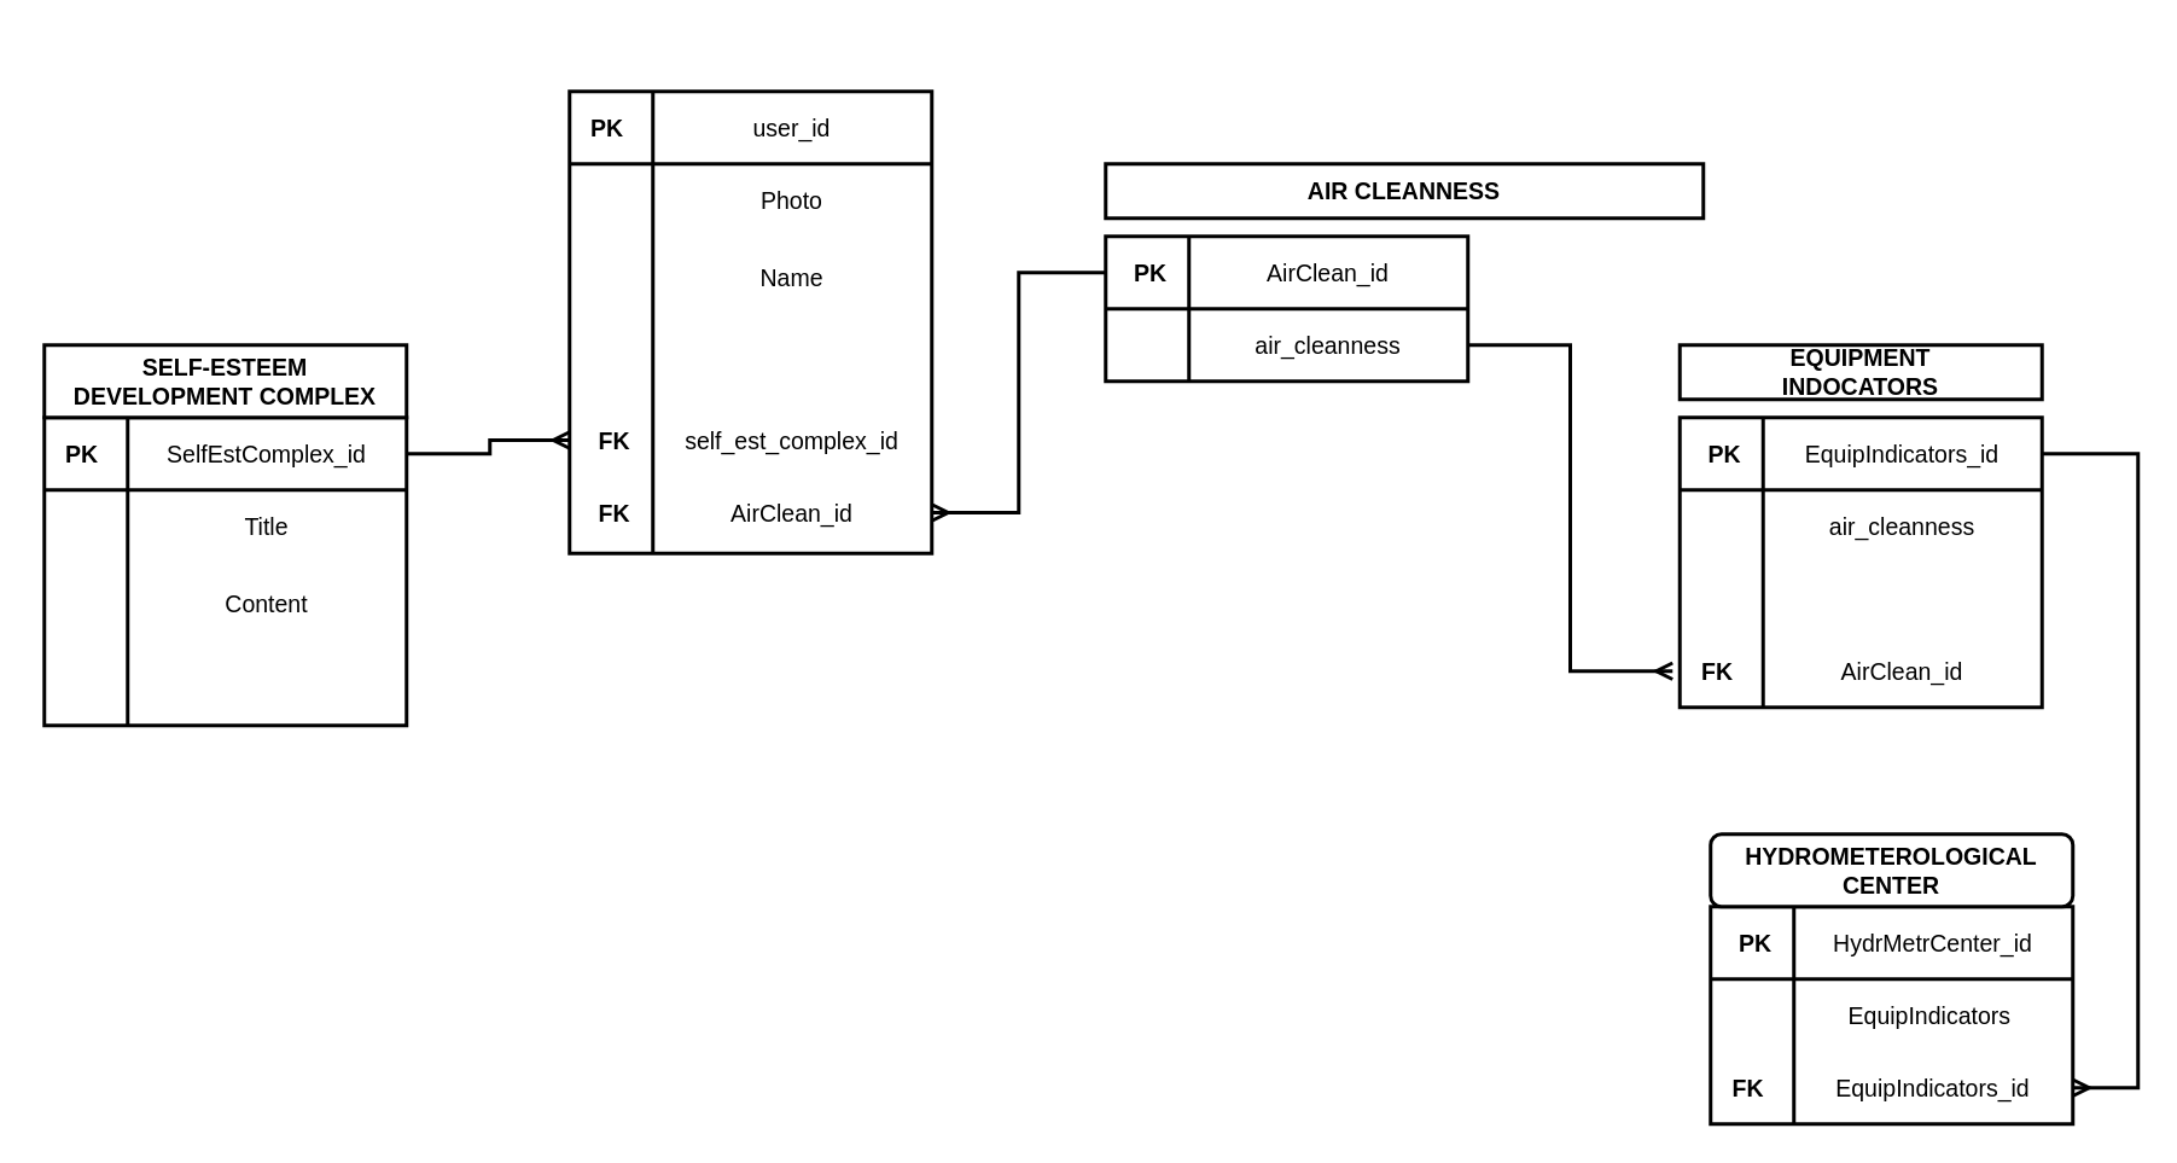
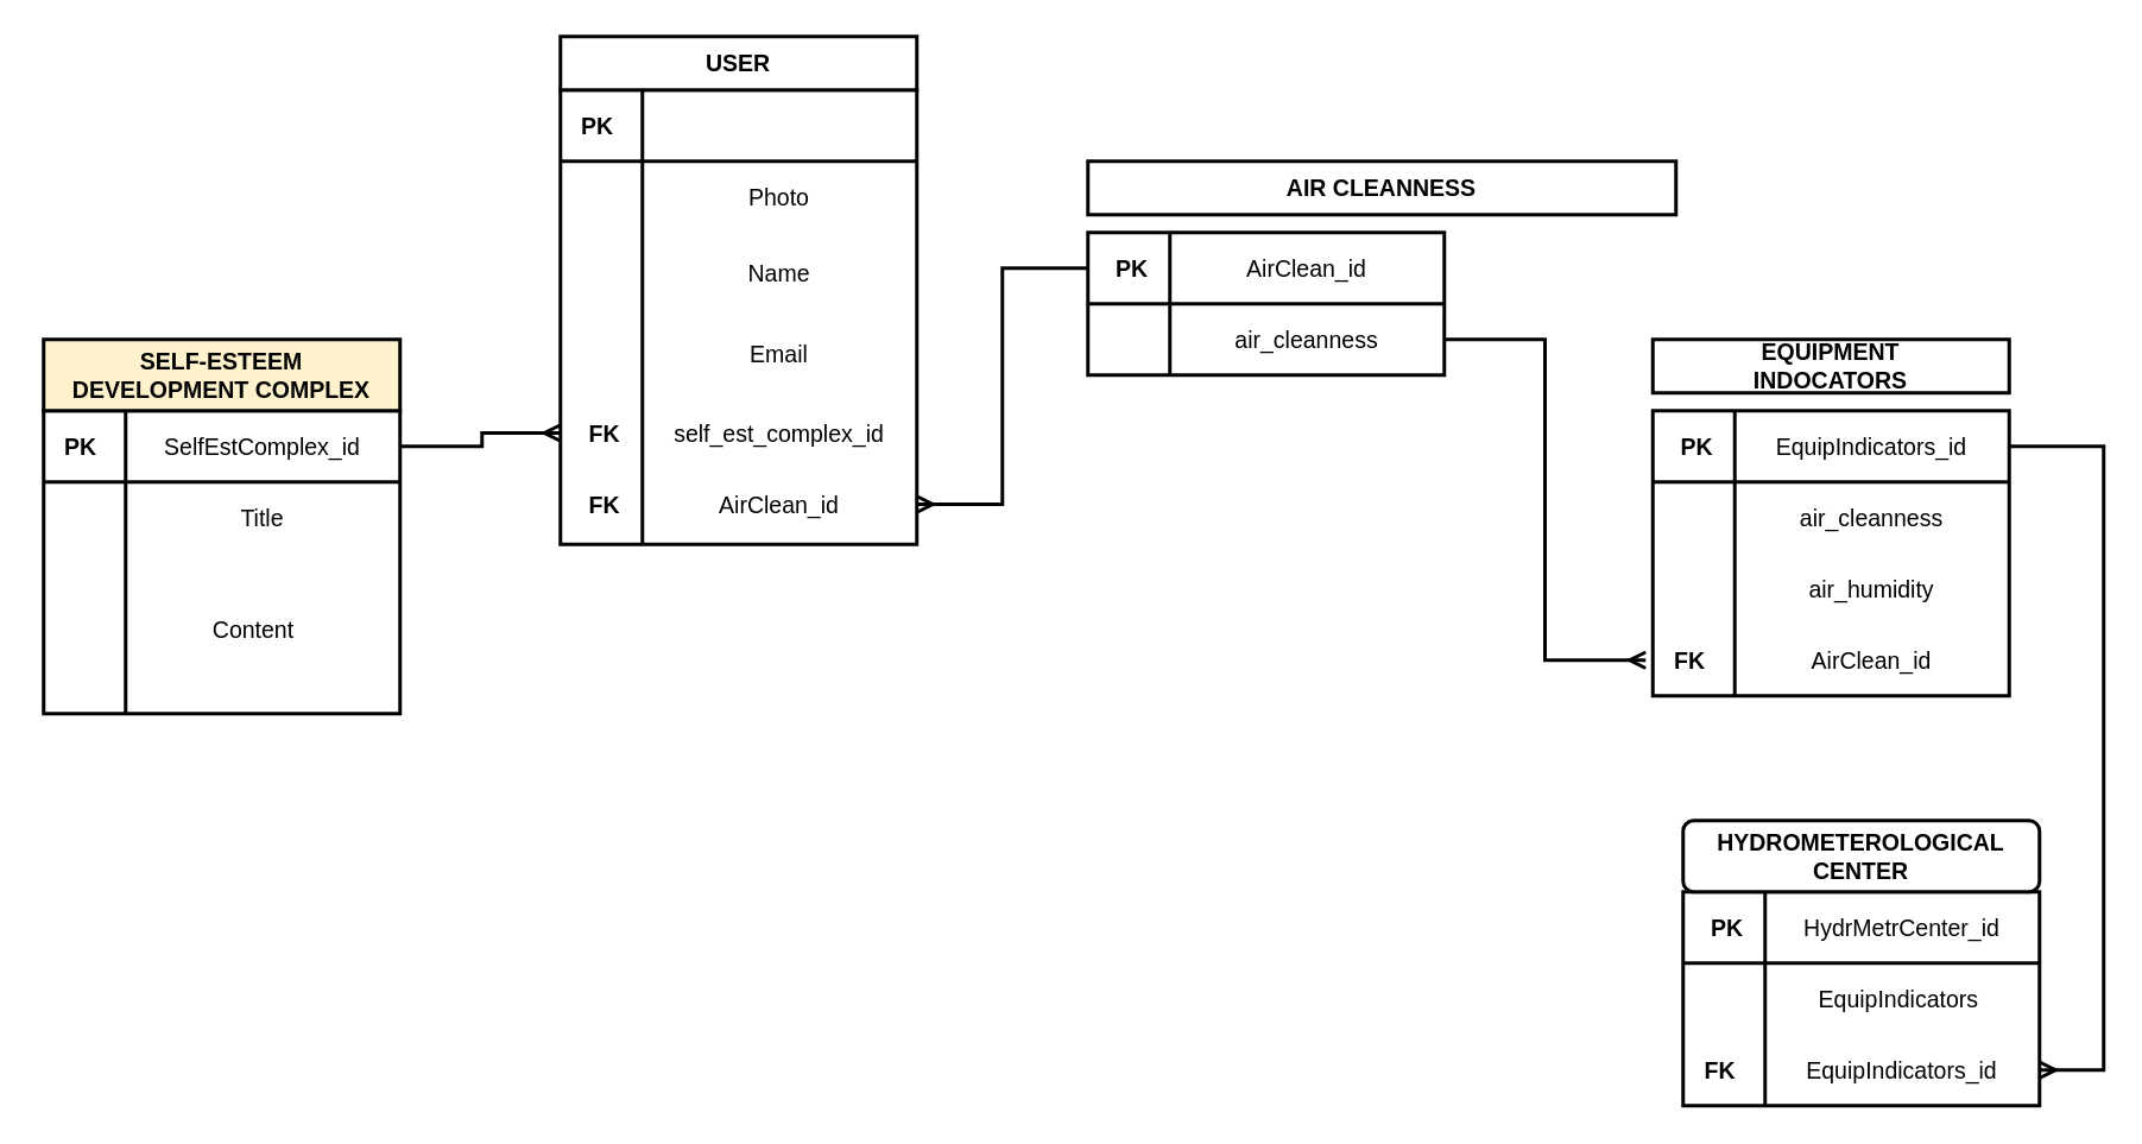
  <mxCell id="0" />
  <mxCell id="1" parent="0" />
  <mxCell id="2" value="" style="shape=internalStorage;whiteSpace=wrap;html=1;backgroundOutline=1;dx=46;dy=40;strokeWidth=2;fontSize=13;" vertex="1" parent="1"><mxGeometry x="314" y="50" width="200" height="255" as="geometry" /></mxCell>
  <mxCell id="3" value="PK" style="text;html=1;strokeColor=none;fillColor=none;align=center;verticalAlign=middle;whiteSpace=wrap;rounded=0;strokeWidth=2;fontStyle=1;fontSize=13;" vertex="1" parent="1"><mxGeometry x="310" y="50" width="50" height="40" as="geometry" /></mxCell>
+ <mxCell id="4" value="USER" style="rounded=0;whiteSpace=wrap;html=1;strokeWidth=2;fontStyle=1;fontSize=13;" vertex="1" parent="1"><mxGeometry x="314" y="20" width="200" height="30" as="geometry" /></mxCell>
  <mxCell id="5" value="Name" style="text;html=1;align=center;verticalAlign=middle;whiteSpace=wrap;rounded=0;strokeWidth=2;fontSize=13;" vertex="1" parent="1"><mxGeometry x="360" y="130" width="154" height="45" as="geometry" /></mxCell>
  <mxCell id="6" value="Photo" style="text;html=1;align=center;verticalAlign=middle;whiteSpace=wrap;rounded=0;strokeWidth=2;fontSize=13;" vertex="1" parent="1"><mxGeometry x="360" y="90" width="154" height="40" as="geometry" /></mxCell>
- <mxCell id="8" value="user_id" style="text;html=1;align=center;verticalAlign=middle;whiteSpace=wrap;rounded=0;strokeWidth=2;fontSize=13;" vertex="1" parent="1"><mxGeometry x="360" y="50" width="154" height="40" as="geometry" /></mxCell>
+ <mxCell id="7" value="Email" style="text;html=1;align=center;verticalAlign=middle;whiteSpace=wrap;rounded=0;strokeWidth=2;fontSize=13;" vertex="1" parent="1"><mxGeometry x="360" y="175" width="154" height="45" as="geometry" /></mxCell>
  <mxCell id="9" value="" style="shape=internalStorage;whiteSpace=wrap;html=1;backgroundOutline=1;dx=46;dy=40;strokeWidth=2;fontSize=13;" vertex="1" parent="1"><mxGeometry x="24" y="230" width="200" height="170" as="geometry" /></mxCell>
  <mxCell id="10" value="PK" style="text;html=1;strokeColor=none;fillColor=none;align=center;verticalAlign=middle;whiteSpace=wrap;rounded=0;strokeWidth=2;fontStyle=1;fontSize=13;" vertex="1" parent="1"><mxGeometry x="20" y="230" width="50" height="40" as="geometry" /></mxCell>
- <mxCell id="11" value="SELF-ESTEEM&lt;br style=&quot;font-size: 13px;&quot;&gt;DEVELOPMENT COMPLEX" style="rounded=0;whiteSpace=wrap;html=1;strokeWidth=2;fontStyle=1;fontSize=13;" vertex="1" parent="1"><mxGeometry x="24" y="190" width="200" height="40" as="geometry" /></mxCell>
- <mxCell id="12" value="Content" style="text;html=1;align=center;verticalAlign=middle;whiteSpace=wrap;rounded=0;strokeWidth=2;fontSize=13;" vertex="1" parent="1"><mxGeometry x="70" y="310" width="154" height="45" as="geometry" /></mxCell>
+ <mxCell id="11" value="SELF-ESTEEM&lt;br style=&quot;font-size: 13px;&quot;&gt;DEVELOPMENT COMPLEX" style="rounded=0;whiteSpace=wrap;html=1;strokeWidth=2;fontStyle=1;fontSize=13;fillColor=#fff2cc;" vertex="1" parent="1"><mxGeometry x="24" y="190" width="200" height="40" as="geometry" /></mxCell>
+ <mxCell id="12" value="Content" style="text;html=1;align=center;verticalAlign=middle;whiteSpace=wrap;rounded=0;strokeWidth=2;fontSize=13;" vertex="1" parent="1"><mxGeometry x="65" y="330" width="154" height="45" as="geometry" /></mxCell>
  <mxCell id="13" value="Title" style="text;html=1;align=center;verticalAlign=middle;whiteSpace=wrap;rounded=0;strokeWidth=2;fontSize=13;" vertex="1" parent="1"><mxGeometry x="70" y="270" width="154" height="40" as="geometry" /></mxCell>
  <mxCell id="14" value="SelfEstComplex_id" style="text;html=1;align=center;verticalAlign=middle;whiteSpace=wrap;rounded=0;strokeWidth=2;fontSize=13;" vertex="1" parent="1"><mxGeometry x="70" y="230" width="154" height="40" as="geometry" /></mxCell>
  <mxCell id="15" value="self_est_complex_id" style="text;html=1;align=center;verticalAlign=middle;whiteSpace=wrap;rounded=0;strokeWidth=2;fontSize=13;" vertex="1" parent="1"><mxGeometry x="360" y="220" width="154" height="45" as="geometry" /></mxCell>
  <mxCell id="16" value="" style="shape=internalStorage;whiteSpace=wrap;html=1;backgroundOutline=1;dx=46;dy=40;strokeWidth=2;fontSize=13;" vertex="1" parent="1"><mxGeometry x="944" y="500" width="200" height="120" as="geometry" /></mxCell>
  <mxCell id="17" value="HYDROMETEROLOGICAL&lt;br style=&quot;padding: 0px; margin: 0px; font-size: 13px;&quot;&gt;CENTER" style="whiteSpace=wrap;html=1;strokeWidth=2;fontStyle=1;fontSize=13;rounded=1;" vertex="1" parent="1"><mxGeometry x="944" y="460" width="200" height="40" as="geometry" /></mxCell>
  <mxCell id="18" value="PK" style="text;html=1;strokeColor=none;fillColor=none;align=center;verticalAlign=middle;whiteSpace=wrap;rounded=0;strokeWidth=2;fontStyle=1;fontSize=13;" vertex="1" parent="1"><mxGeometry x="944" y="500" width="50" height="40" as="geometry" /></mxCell>
  <mxCell id="19" value="HydrMetrCenter_id" style="text;html=1;align=center;verticalAlign=middle;whiteSpace=wrap;rounded=0;strokeWidth=2;fontSize=13;" vertex="1" parent="1"><mxGeometry x="990" y="500" width="154" height="40" as="geometry" /></mxCell>
  <mxCell id="20" value="EquipIndicators&amp;nbsp;" style="text;html=1;align=center;verticalAlign=middle;whiteSpace=wrap;rounded=0;strokeWidth=2;fontSize=13;" vertex="1" parent="1"><mxGeometry x="990" y="540" width="154" height="40" as="geometry" /></mxCell>
  <mxCell id="21" style="edgeStyle=orthogonalEdgeStyle;rounded=0;orthogonalLoop=1;jettySize=auto;html=1;strokeWidth=2;startArrow=ERmany;startFill=0;endArrow=none;endFill=0;entryX=1;entryY=0.5;entryDx=0;entryDy=0;exitX=1;exitY=0.5;exitDx=0;exitDy=0;fontSize=13;" edge="1" parent="1" source="22" target="26"><mxGeometry relative="1" as="geometry"><mxPoint x="1250" y="260" as="targetPoint" /><Array as="points"><mxPoint x="1180" y="600" /><mxPoint x="1180" y="250" /></Array></mxGeometry></mxCell>
  <mxCell id="22" value="EquipIndicators_id" style="text;html=1;align=center;verticalAlign=middle;whiteSpace=wrap;rounded=0;strokeWidth=2;fontSize=13;" vertex="1" parent="1"><mxGeometry x="990" y="580" width="154" height="40" as="geometry" /></mxCell>
  <mxCell id="23" value="" style="shape=internalStorage;whiteSpace=wrap;html=1;backgroundOutline=1;dx=46;dy=40;strokeWidth=2;fontSize=13;" vertex="1" parent="1"><mxGeometry x="927" y="230" width="200" height="160" as="geometry" /></mxCell>
  <mxCell id="24" value="EQUIPMENT&lt;br style=&quot;font-size: 13px;&quot;&gt;INDOCATORS" style="rounded=0;whiteSpace=wrap;html=1;strokeWidth=2;fontStyle=1;fontSize=13;" vertex="1" parent="1"><mxGeometry x="927" y="190" width="200" height="30" as="geometry" /></mxCell>
  <mxCell id="25" value="PK" style="text;html=1;strokeColor=none;fillColor=none;align=center;verticalAlign=middle;whiteSpace=wrap;rounded=0;strokeWidth=2;fontStyle=1;fontSize=13;" vertex="1" parent="1"><mxGeometry x="927" y="230" width="50" height="40" as="geometry" /></mxCell>
  <mxCell id="26" value="EquipIndicators_id" style="text;html=1;align=center;verticalAlign=middle;whiteSpace=wrap;rounded=0;strokeWidth=2;fontSize=13;" vertex="1" parent="1"><mxGeometry x="973" y="230" width="154" height="40" as="geometry" /></mxCell>
  <mxCell id="27" value="air_cleanness" style="text;html=1;align=center;verticalAlign=middle;whiteSpace=wrap;rounded=0;strokeWidth=2;fontSize=13;" vertex="1" parent="1"><mxGeometry x="973" y="270" width="154" height="40" as="geometry" /></mxCell>
+ <mxCell id="28" value="air_humidity" style="text;html=1;align=center;verticalAlign=middle;whiteSpace=wrap;rounded=0;strokeWidth=2;fontSize=13;" vertex="1" parent="1"><mxGeometry x="973" y="310" width="154" height="40" as="geometry" /></mxCell>
  <mxCell id="29" value="" style="shape=internalStorage;whiteSpace=wrap;html=1;backgroundOutline=1;dx=46;dy=40;strokeWidth=2;fontSize=13;" vertex="1" parent="1"><mxGeometry x="610" y="130" width="200" height="80" as="geometry" /></mxCell>
  <mxCell id="30" value="AIR CLEANNESS" style="rounded=0;whiteSpace=wrap;html=1;strokeWidth=2;fontStyle=1;fontSize=13;" vertex="1" parent="1"><mxGeometry x="610" y="90" width="330" height="30" as="geometry" /></mxCell>
  <mxCell id="31" value="PK" style="text;html=1;strokeColor=none;fillColor=none;align=center;verticalAlign=middle;whiteSpace=wrap;rounded=0;strokeWidth=2;fontStyle=1;fontSize=13;" vertex="1" parent="1"><mxGeometry x="610" y="130" width="50" height="40" as="geometry" /></mxCell>
  <mxCell id="32" value="AirClean_id" style="text;html=1;align=center;verticalAlign=middle;whiteSpace=wrap;rounded=0;strokeWidth=2;fontSize=13;" vertex="1" parent="1"><mxGeometry x="656" y="130" width="154" height="40" as="geometry" /></mxCell>
  <mxCell id="33" value="air_cleanness" style="text;html=1;align=center;verticalAlign=middle;whiteSpace=wrap;rounded=0;strokeWidth=2;fontSize=13;" vertex="1" parent="1"><mxGeometry x="656" y="170" width="154" height="40" as="geometry" /></mxCell>
  <mxCell id="34" value="AirClean_id" style="text;html=1;align=center;verticalAlign=middle;whiteSpace=wrap;rounded=0;strokeWidth=2;fontSize=13;" vertex="1" parent="1"><mxGeometry x="973" y="350" width="154" height="40" as="geometry" /></mxCell>
  <mxCell id="35" style="edgeStyle=orthogonalEdgeStyle;rounded=0;orthogonalLoop=1;jettySize=auto;html=1;exitX=1;exitY=0.5;exitDx=0;exitDy=0;startArrow=ERmany;startFill=0;entryX=0;entryY=0.5;entryDx=0;entryDy=0;endArrow=none;endFill=0;strokeWidth=2;fontSize=13;" edge="1" parent="1" source="36" target="31"><mxGeometry relative="1" as="geometry"><mxPoint x="580" y="150" as="targetPoint" /></mxGeometry></mxCell>
  <mxCell id="36" value="AirClean_id" style="text;html=1;align=center;verticalAlign=middle;whiteSpace=wrap;rounded=0;strokeWidth=2;fontSize=13;" vertex="1" parent="1"><mxGeometry x="360" y="262.5" width="154" height="40" as="geometry" /></mxCell>
  <mxCell id="37" style="edgeStyle=orthogonalEdgeStyle;rounded=0;orthogonalLoop=1;jettySize=auto;html=1;exitX=0;exitY=0.5;exitDx=0;exitDy=0;entryX=1;entryY=0.5;entryDx=0;entryDy=0;strokeWidth=2;startArrow=ERmany;startFill=0;endArrow=none;endFill=0;fontSize=13;" edge="1" parent="1" source="38" target="14"><mxGeometry relative="1" as="geometry"><Array as="points"><mxPoint x="270" y="242" /><mxPoint x="270" y="250" /></Array></mxGeometry></mxCell>
  <mxCell id="38" value="FK" style="text;html=1;strokeColor=none;fillColor=none;align=center;verticalAlign=middle;whiteSpace=wrap;rounded=0;strokeWidth=2;fontStyle=1;fontSize=13;" vertex="1" parent="1"><mxGeometry x="314" y="222.5" width="50" height="40" as="geometry" /></mxCell>
  <mxCell id="39" value="FK" style="text;html=1;strokeColor=none;fillColor=none;align=center;verticalAlign=middle;whiteSpace=wrap;rounded=0;strokeWidth=2;fontStyle=1;fontSize=13;" vertex="1" parent="1"><mxGeometry x="314" y="262.5" width="50" height="40" as="geometry" /></mxCell>
  <mxCell id="40" style="edgeStyle=orthogonalEdgeStyle;rounded=0;orthogonalLoop=1;jettySize=auto;html=1;entryX=1;entryY=0.5;entryDx=0;entryDy=0;strokeWidth=2;startArrow=ERmany;startFill=0;endArrow=none;endFill=0;fontSize=13;" edge="1" parent="1" source="41" target="33"><mxGeometry relative="1" as="geometry" /></mxCell>
  <mxCell id="41" value="FK" style="text;html=1;strokeColor=none;fillColor=none;align=center;verticalAlign=middle;whiteSpace=wrap;rounded=0;strokeWidth=2;fontStyle=1;fontSize=13;" vertex="1" parent="1"><mxGeometry x="923" y="350" width="50" height="40" as="geometry" /></mxCell>
  <mxCell id="42" value="FK" style="text;html=1;strokeColor=none;fillColor=none;align=center;verticalAlign=middle;whiteSpace=wrap;rounded=0;strokeWidth=2;fontStyle=1;fontSize=13;" vertex="1" parent="1"><mxGeometry x="940" y="580" width="50" height="40" as="geometry" /></mxCell>
